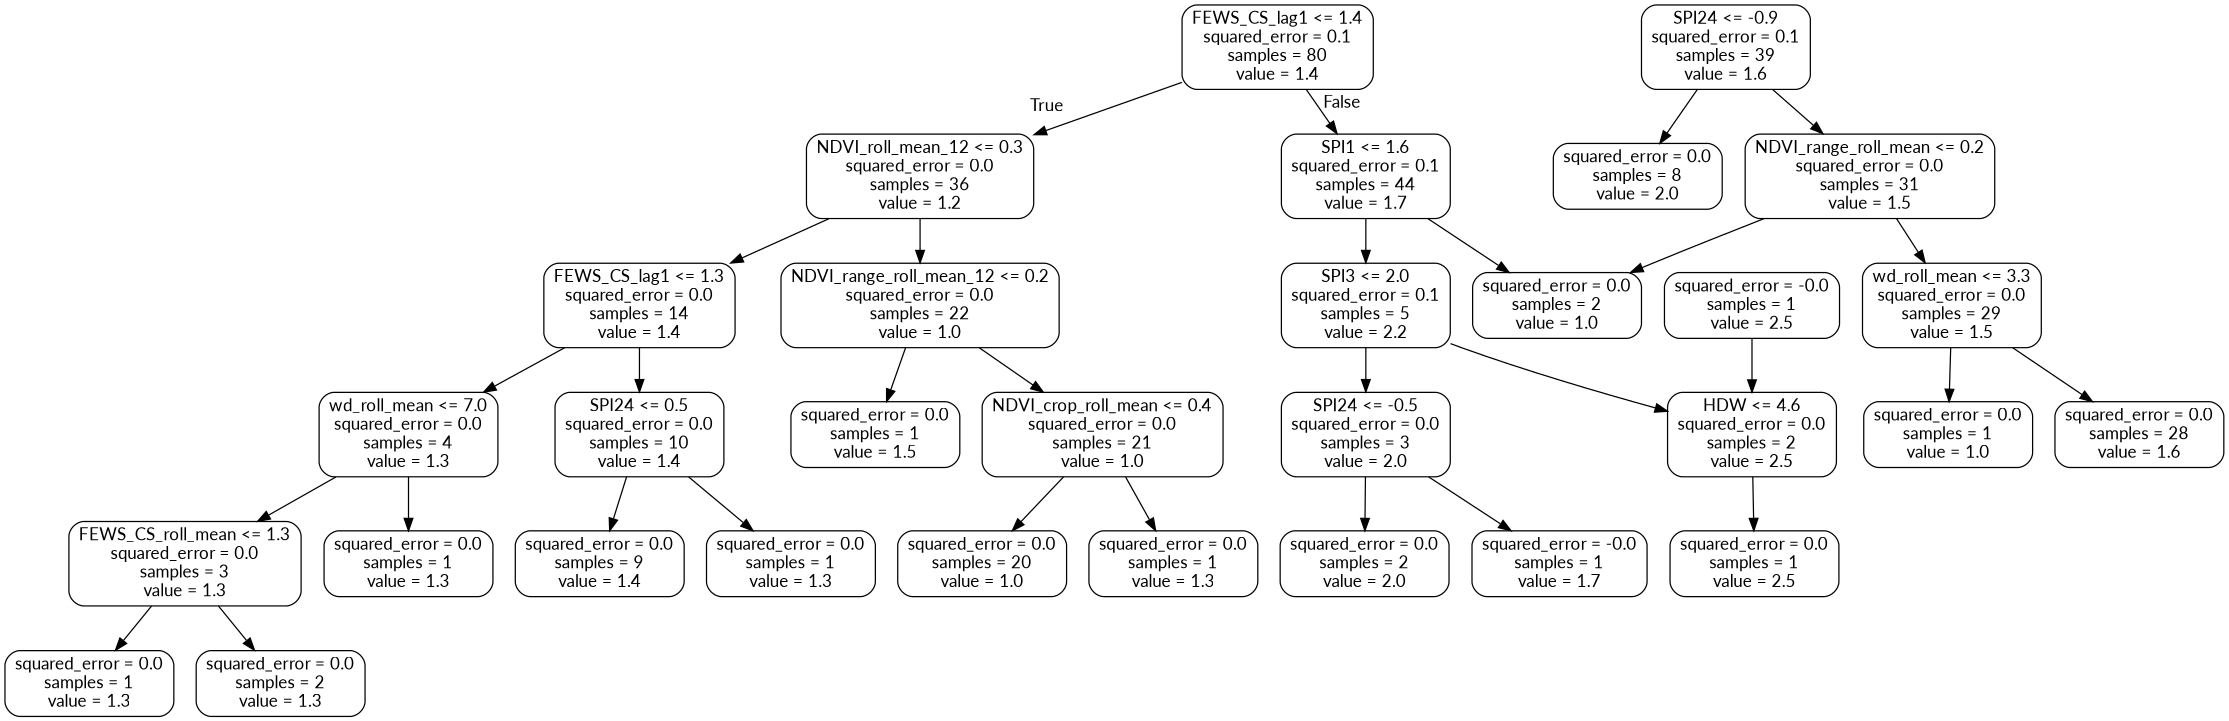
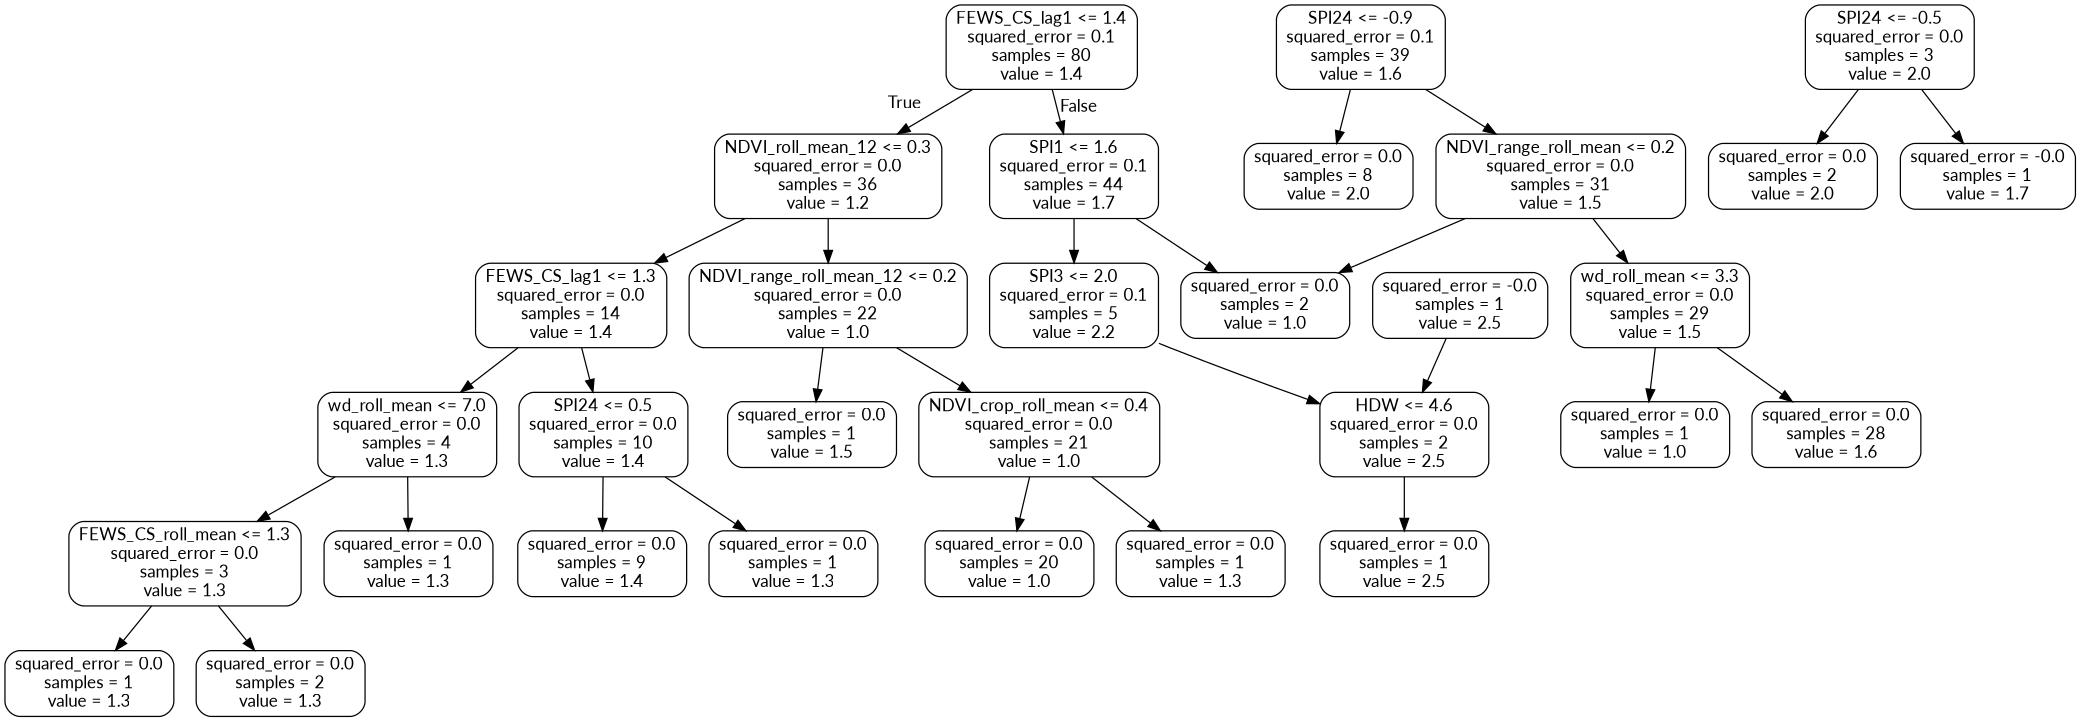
  digraph {
    fontname=Lato
    node [color=black fontname=Lato shape=box style=rounded]
    edge [fontname=Lato]
    n1 [label="FEWS_CS_lag1 <= 1.4\nsquared_error = 0.1\nsamples = 80\nvalue = 1.4"]
    n2 [label="NDVI_roll_mean_12 <= 0.3\nsquared_error = 0.0\nsamples = 36\nvalue = 1.2"]
    n3 [label="SPI1 <= 1.6\nsquared_error = 0.1\nsamples = 44\nvalue = 1.7"]
    n4 [label="FEWS_CS_lag1 <= 1.3\nsquared_error = 0.0\nsamples = 14\nvalue = 1.4"]
    n5 [label="NDVI_range_roll_mean_12 <= 0.2\nsquared_error = 0.0\nsamples = 22\nvalue = 1.0"]
    n6 [label="SPI3 <= 2.0\nsquared_error = 0.1\nsamples = 5\nvalue = 2.2"]
    n7 [label="squared_error = 0.0\nsamples = 2\nvalue = 1.0"]
    n8 [label="wd_roll_mean <= 7.0\nsquared_error = 0.0\nsamples = 4\nvalue = 1.3"]
    n9 [label="SPI24 <= 0.5\nsquared_error = 0.0\nsamples = 10\nvalue = 1.4"]
    n10 [label="squared_error = 0.0\nsamples = 1\nvalue = 1.5"]
    n11 [label="NDVI_crop_roll_mean <= 0.4\nsquared_error = 0.0\nsamples = 21\nvalue = 1.0"]
    n12 [label="FEWS_CS_roll_mean <= 1.3\nsquared_error = 0.0\nsamples = 3\nvalue = 1.3"]
    n13 [label="squared_error = 0.0\nsamples = 1\nvalue = 1.3"]
    n14 [label="squared_error = 0.0\nsamples = 9\nvalue = 1.4"]
    n15 [label="squared_error = 0.0\nsamples = 1\nvalue = 1.3"]
    n16 [label="squared_error = 0.0\nsamples = 1\nvalue = 1.3"]
    n17 [label="squared_error = 0.0\nsamples = 2\nvalue = 1.3"]
    n18 [label="squared_error = 0.0\nsamples = 20\nvalue = 1.0"]
    n19 [label="squared_error = 0.0\nsamples = 1\nvalue = 1.3"]
    n20 [label="SPI24 <= -0.9\nsquared_error = 0.1\nsamples = 39\nvalue = 1.6"]
    n21 [label="squared_error = 0.0\nsamples = 8\nvalue = 2.0"]
    n22 [label="NDVI_range_roll_mean <= 0.2\nsquared_error = 0.0\nsamples = 31\nvalue = 1.5"]
    n23 [label="SPI24 <= -0.5\nsquared_error = 0.0\nsamples = 3\nvalue = 2.0"]
    n24 [label="HDW <= 4.6\nsquared_error = 0.0\nsamples = 2\nvalue = 2.5"]
    n25 [label="wd_roll_mean <= 3.3\nsquared_error = 0.0\nsamples = 29\nvalue = 1.5"]
    n26 [label="squared_error = 0.0\nsamples = 1\nvalue = 1.0"]
    n27 [label="squared_error = 0.0\nsamples = 28\nvalue = 1.6"]
    n28 [label="squared_error = 0.0\nsamples = 2\nvalue = 2.0"]
    n29 [label="squared_error = -0.0\nsamples = 1\nvalue = 1.7"]
    n30 [label="squared_error = 0.0\nsamples = 1\nvalue = 2.5"]
    n31 [label="squared_error = -0.0\nsamples = 1\nvalue = 2.5"]
    n1 -> n2 [headlabel=True labelangle=45 labeldistance=2.5]
    n1 -> n3 [headlabel=False labelangle=-45 labeldistance=2.5]
    n2 -> n4
    n2 -> n5
    n3 -> n6
    n3 -> n7
    n4 -> n8
    n4 -> n9
    n5 -> n10
    n5 -> n11
-   n6 -> n23
    n6 -> n24
    n8 -> n12
    n8 -> n13
    n9 -> n14
    n9 -> n15
    n11 -> n18
    n11 -> n19
    n12 -> n16
    n12 -> n17
    n20 -> n21
    n20 -> n22
    n22 -> n7
    n22 -> n25
    n23 -> n28
    n23 -> n29
    n24 -> n30
    n25 -> n26
    n25 -> n27
    n31 -> n24
  }
